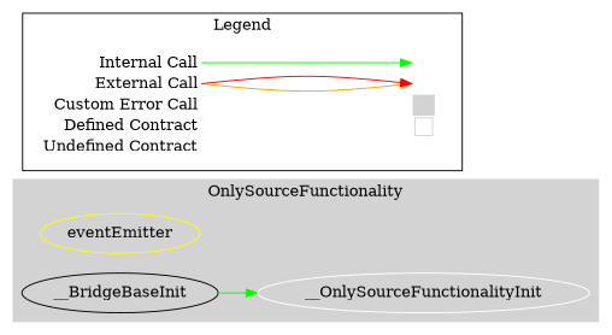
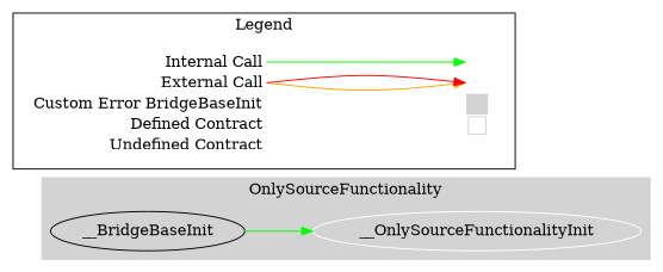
  digraph {
    compound=true
    rankdir=LR
    edge [color=green headport="i2:w" tailport="i2:e"]
-   n1 [color=yellow label=eventEmitter]
    n2 [color=white label=__OnlySourceFunctionalityInit]
    n3 [label=__BridgeBaseInit]
-   n4 [label=<<table border="0" cellpadding="2" cellspacing="0" cellborder="0">   <tr><td align="right" port="i1">Internal Call</td></tr>   <tr><td align="right" port="i2">External Call</td></tr>   <tr><td align="right" port="i2">Custom Error Call</td></tr>   <tr><td align="right" port="i3">Defined Contract</td></tr>   <tr><td align="right" port="i4">Undefined Contract</td></tr>   </table>> shape=plaintext]
+   n4 [label=<<table border="0" cellpadding="2" cellspacing="0" cellborder="0">   <tr><td align="right" port="i1">Internal Call</td></tr>   <tr><td align="right" port="i2">External Call</td></tr>   <tr><td align="right" port="i2">Custom Error BridgeBaseInit</td></tr>   <tr><td align="right" port="i3">Defined Contract</td></tr>   <tr><td align="right" port="i4">Undefined Contract</td></tr>   </table>> shape=plaintext]
    n5 [label=<<table border="0" cellpadding="2" cellspacing="0" cellborder="0">   <tr><td port="i1">&nbsp;&nbsp;&nbsp;</td></tr>   <tr><td port="i2">&nbsp;&nbsp;&nbsp;</td></tr>   <tr><td port="i3" bgcolor="lightgray">&nbsp;&nbsp;&nbsp;</td></tr>   <tr><td port="i4">     <table border="1" cellborder="0" cellspacing="0" cellpadding="7" color="lightgray">       <tr>        <td></td>       </tr>      </table>   </td></tr>   </table>> shape=plaintext]
    subgraph cluster_1 {
      bgcolor=lightgray
      color=lightgray
      label=OnlySourceFunctionality
      style=filled
-     n1
      n2
      n3
    }
    subgraph cluster_2 {
      label=Legend
      n4
      n5
    }
    n3 -> n2
    n4 -> n5 [headport="i1:w" tailport="i1:e"]
    n4 -> n5 [color=orange]
    n4 -> n5 [color=red]
  }
